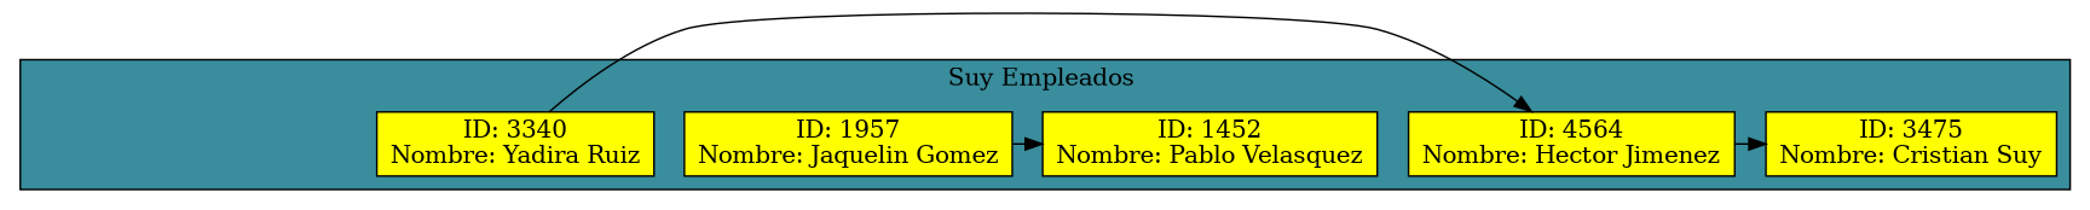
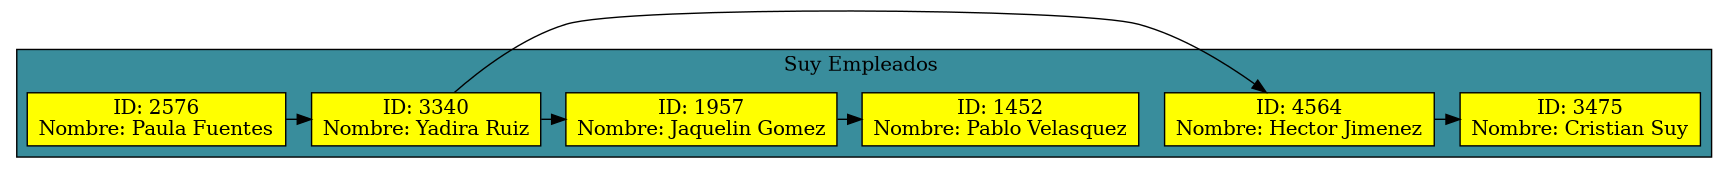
  digraph {
    node [fillcolor=yellow shape=box style=filled]
    n1 [label="ID: 3475\nNombre: Cristian Suy"]
    n2 [label="ID: 4564\nNombre: Hector Jimenez"]
    n3 [label="ID: 1452\nNombre: Pablo Velasquez"]
    n4 [label="ID: 1957\nNombre: Jaquelin Gomez"]
    n5 [label="ID: 3340\nNombre: Yadira Ruiz"]
+   n6 [label="ID: 2576\nNombre: Paula Fuentes"]
    subgraph cluster_1 {
      bgcolor="#398D9C"
      label="Suy Empleados "
      subgraph sub_2 {
        bgcolor="#398D9C"
        label="Lista Empleados "
        rank=same
        n1
        n2
        n3
        n4
        n5
+       n6
      }
    }
    n2 -> n1
    n4 -> n3
    n5 -> n2
+   n5 -> n4
+   n6 -> n5
  }
